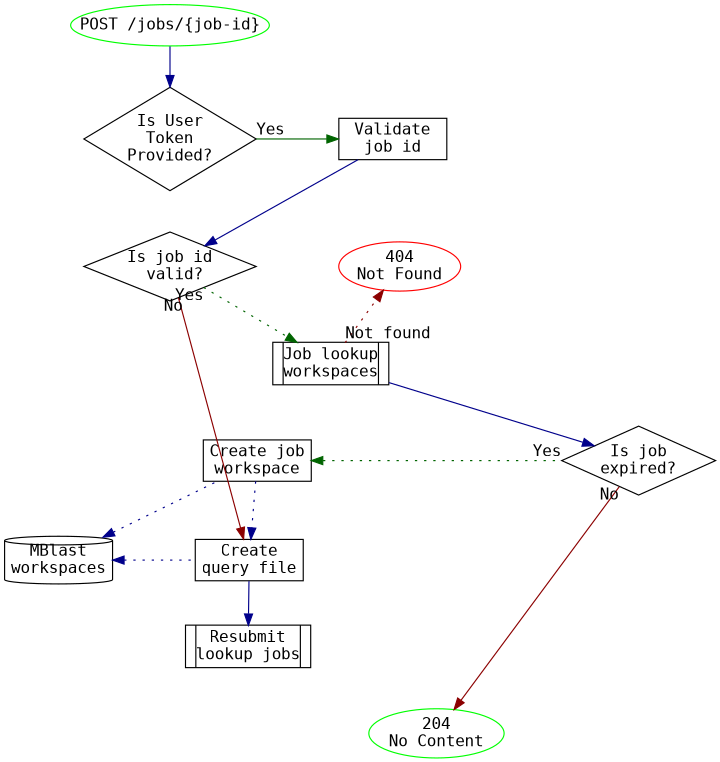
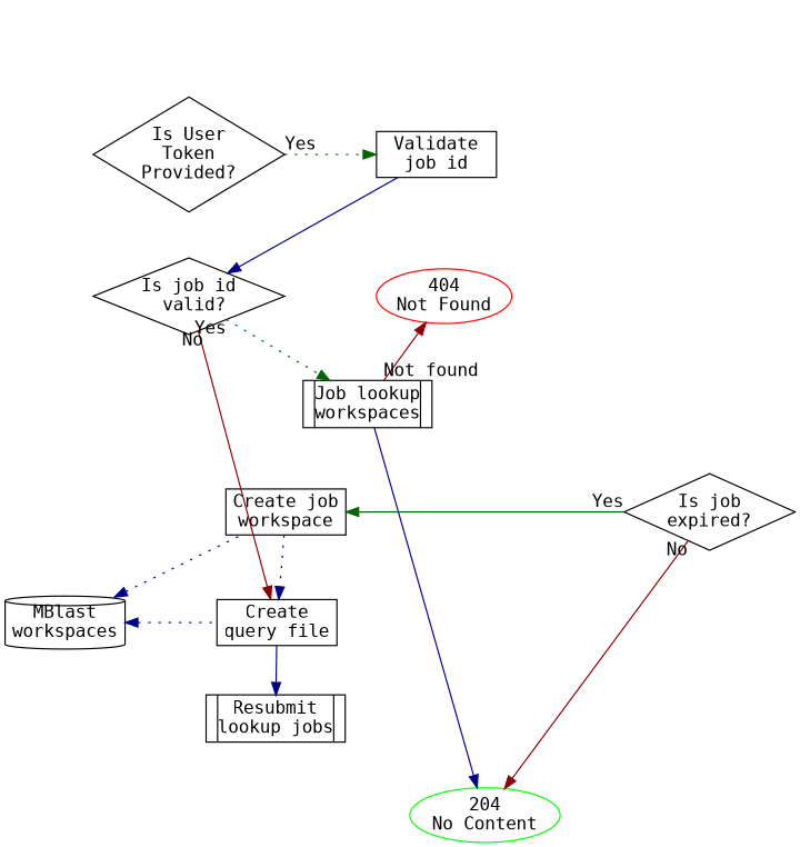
  digraph {
    fontname="DejaVu Sans Mono"
    nodesep=1
    splines=line
    node [fontname="DejaVu Sans Mono" margin=0 shape=diamond]
    edge [color=darkblue fontname="DejaVu Sans Mono"]
    n1 [label="Is User\nToken\nProvided?" width=1.3]
    n2 [label="Validate\njob id" shape=rect width=1.3]
    n3 [label="Is job id\n valid?" width=1.3]
    n4 [color=red label="404\nNot Found" shape=oval width=1.3]
    n5 [label="MBlast\nworkspaces" shape=cylinder width=1.3]
    n6 [label="Create\nquery file" shape=rect width=1.3]
    n7 [label="Is job\nexpired?" width=1.3]
    n8 [label="Create job\nworkspace" shape=rect width=1.3]
    n9 [color=green label="204\nNo Content" shape=oval width=1.3]
    n10 [label="|Job lookup\nworkspaces|" shape=record width=1.3]
    n11 [label="|Resubmit\nlookup jobs|" shape=record width=1.3]
-   n12 [color=green label="POST /jobs/{job-id}" shape=oval width=1.3]
    subgraph sub_1 {
      rank=same
      n1
      n2
    }
    subgraph sub_2 {
      rank=same
      n3
      n4
    }
    subgraph sub_3 {
      rank=same
    }
    subgraph sub_4 {
      rank=same
      n5
      n6
    }
    subgraph sub_5 {
      rank=same
      n7
      n8
    }
    subgraph sub_6 {
      rank=sink
      n9
    }
    subgraph sub_7 {
      n1
      n3
      n5
      n8
      n9
      n10
    }
-   n1 -> n2 [color=darkgreen taillabel=Yes]
+   n1 -> n2 [color=darkgreen taillabel=Yes style=dotted]
    n1 -> n3 [style=invis]
    n2 -> n3 [constraint=false]
    n3 -> n10 [color=darkgreen style=dotted taillabel=Yes]
    n5 -> n6 [dir=back style=dotted]
    n5 -> n8 [constraint=false dir=back style=dotted]
    n5 -> n9 [style=invis]
    n6 -> n3 [color=darkred dir=back headlabel=No]
    n6 -> n11
    n7 -> n9 [color=darkred taillabel=No]
    n8 -> n6 [style=dotted]
-   n8 -> n7 [color=darkgreen dir=back headlabel=Yes style=dotted]
-   n10 -> n4 [color=darkred constraint=false taillabel="Not found" style=dotted]
-   n10 -> n7
+   n8 -> n7 [color=darkgreen dir=back headlabel=Yes]
+   n10 -> n4 [color=darkred constraint=false taillabel="Not found"]
+   n10 -> n9
    n10 -> n8 [style=invis]
-   n12 -> n1
  }
